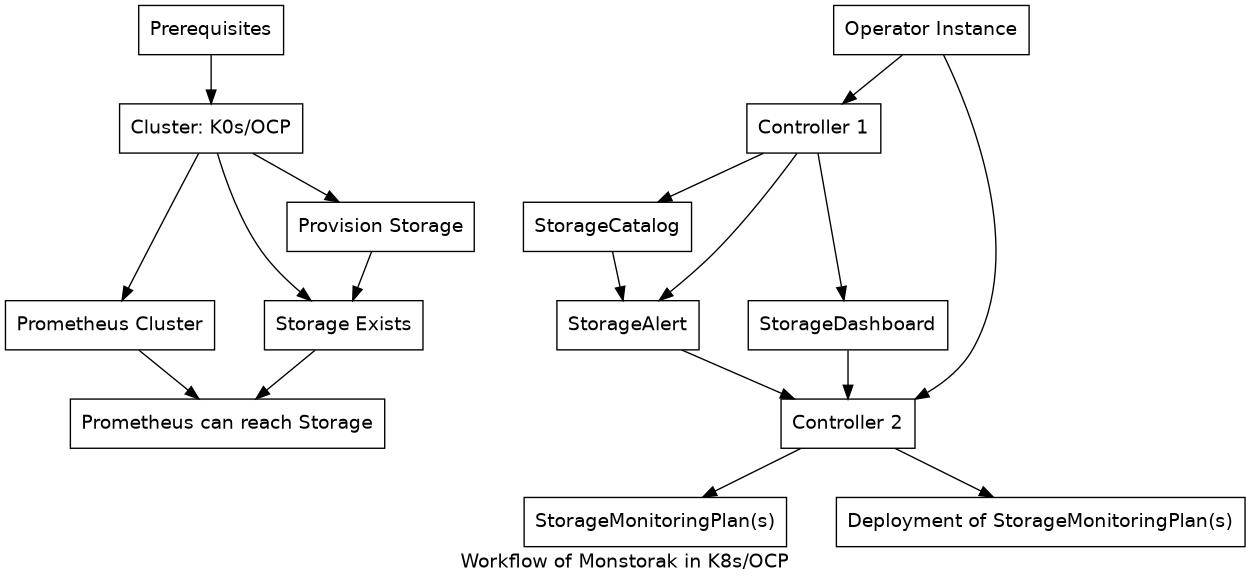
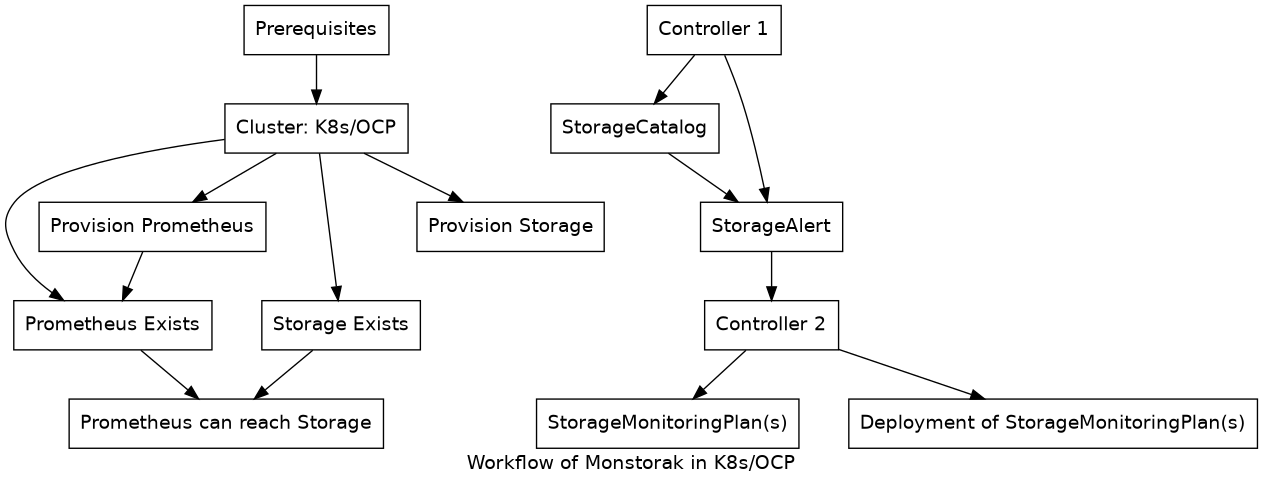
  digraph {
    fontname=helvetica
    label="Workflow of Monstorak in K8s/OCP"
    nodesep=0.5
    node [fontname=helvetica shape=rect]
    edge [dir=forward fontname=helvetica]
    n1 [label=Prerequisites]
-   n2 [label="Cluster: K0s/OCP"]
-   n3 [label="Prometheus Cluster"]
+   n2 [label="Cluster: K8s/OCP"]
+   n3 [label="Prometheus Exists"]
+   n4 [label="Provision Prometheus"]
    n5 [label="Storage Exists"]
    n6 [label="Provision Storage"]
    n7 [label="Prometheus can reach Storage"]
-   n8 [label="Operator Instance"]
    n9 [label="Controller 1"]
    n10 [label="Controller 2"]
    n11 [label=StorageCatalog]
    n12 [label=StorageAlert]
-   n13 [label=StorageDashboard]
    n14 [label="StorageMonitoringPlan(s)"]
    n15 [label="Deployment of StorageMonitoringPlan(s)"]
    n1 -> n2
    n2 -> n3
+   n2 -> n4
    n2 -> n5
    n2 -> n6
    n3 -> n7
+   n4 -> n3
    n5 -> n7
-   n6 -> n5
-   n8 -> n9
-   n8 -> n10
    n9 -> n11
    n9 -> n12
-   n9 -> n13
    n10 -> n14
    n10 -> n15
    n11 -> n12
    n12 -> n10
-   n13 -> n10
  }
